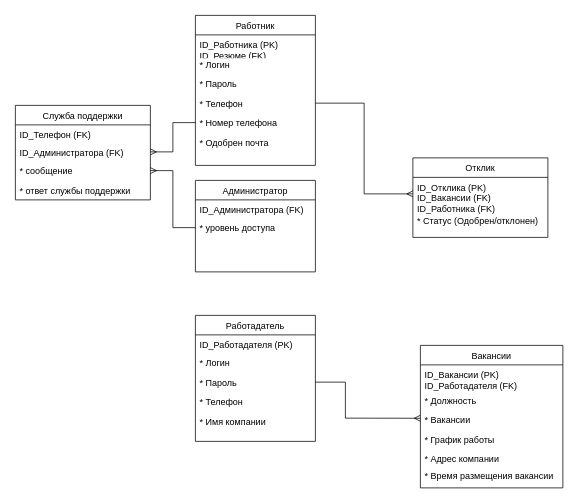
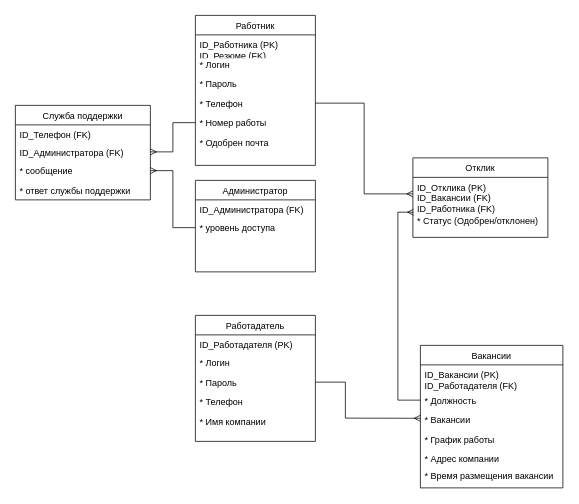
  <mxCell id="0" />
  <mxCell id="1" parent="0" />
  <mxCell id="2" value="Работник" style="swimlane;fontStyle=0;align=center;verticalAlign=top;childLayout=stackLayout;horizontal=1;startSize=26;horizontalStack=0;resizeParent=1;resizeLast=0;collapsible=1;marginBottom=0;rounded=0;shadow=0;strokeWidth=1;" parent="1" vertex="1"><mxGeometry x="260" y="20" width="160" height="200" as="geometry"><mxRectangle x="130" y="380" width="160" height="26" as="alternateBounds" /></mxGeometry></mxCell>
  <mxCell id="3" value="ID_Работника (PK)&#10;ID_Резюме (FK)" style="text;align=left;verticalAlign=top;spacingLeft=4;spacingRight=4;overflow=hidden;rotatable=0;points=[[0,0.5],[1,0.5]];portConstraint=eastwest;" parent="2" vertex="1"><mxGeometry y="26" width="160" height="26" as="geometry" /></mxCell>
  <mxCell id="4" value="* Логин" style="text;align=left;verticalAlign=top;spacingLeft=4;spacingRight=4;overflow=hidden;rotatable=0;points=[[0,0.5],[1,0.5]];portConstraint=eastwest;" parent="2" vertex="1"><mxGeometry y="52" width="160" height="26" as="geometry" /></mxCell>
  <mxCell id="5" value="* Пароль" style="text;align=left;verticalAlign=top;spacingLeft=4;spacingRight=4;overflow=hidden;rotatable=0;points=[[0,0.5],[1,0.5]];portConstraint=eastwest;" parent="2" vertex="1"><mxGeometry y="78" width="160" height="26" as="geometry" /></mxCell>
  <mxCell id="6" value="* Телефон" style="text;align=left;verticalAlign=top;spacingLeft=4;spacingRight=4;overflow=hidden;rotatable=0;points=[[0,0.5],[1,0.5]];portConstraint=eastwest;" parent="2" vertex="1"><mxGeometry y="104" width="160" height="26" as="geometry" /></mxCell>
- <mxCell id="7" value="* Номер телефона" style="text;align=left;verticalAlign=top;spacingLeft=4;spacingRight=4;overflow=hidden;rotatable=0;points=[[0,0.5],[1,0.5]];portConstraint=eastwest;" parent="2" vertex="1"><mxGeometry y="130" width="160" height="26" as="geometry" /></mxCell>
+ <mxCell id="7" value="* Номер работы" style="text;align=left;verticalAlign=top;spacingLeft=4;spacingRight=4;overflow=hidden;rotatable=0;points=[[0,0.5],[1,0.5]];portConstraint=eastwest;" parent="2" vertex="1"><mxGeometry y="130" width="160" height="26" as="geometry" /></mxCell>
  <mxCell id="8" value="* Одобрен почта" style="text;align=left;verticalAlign=top;spacingLeft=4;spacingRight=4;overflow=hidden;rotatable=0;points=[[0,0.5],[1,0.5]];portConstraint=eastwest;" parent="2" vertex="1"><mxGeometry y="156" width="160" height="26" as="geometry" /></mxCell>
  <mxCell id="9" value="Отклик" style="swimlane;fontStyle=0;align=center;verticalAlign=top;childLayout=stackLayout;horizontal=1;startSize=26;horizontalStack=0;resizeParent=1;resizeLast=0;collapsible=1;marginBottom=0;rounded=0;shadow=0;strokeWidth=1;" parent="1" vertex="1"><mxGeometry x="550" y="210" width="180" height="106" as="geometry"><mxRectangle x="130" y="380" width="160" height="26" as="alternateBounds" /></mxGeometry></mxCell>
  <mxCell id="10" value="ID_Отклика (PK)&#10;ID_Вакансии (FK)&#10;ID_Работника (FK)&#10;" style="text;align=left;verticalAlign=top;spacingLeft=4;spacingRight=4;overflow=hidden;rotatable=0;points=[[0,0.5],[1,0.5]];portConstraint=eastwest;" parent="9" vertex="1"><mxGeometry y="26" width="180" height="44" as="geometry" /></mxCell>
  <mxCell id="11" value="* Статус (Одобрен/отклонен)" style="text;align=left;verticalAlign=top;spacingLeft=4;spacingRight=4;overflow=hidden;rotatable=0;points=[[0,0.5],[1,0.5]];portConstraint=eastwest;" parent="9" vertex="1"><mxGeometry y="70" width="180" height="26" as="geometry" /></mxCell>
  <mxCell id="12" value="Вакансии" style="swimlane;fontStyle=0;align=center;verticalAlign=top;childLayout=stackLayout;horizontal=1;startSize=26;horizontalStack=0;resizeParent=1;resizeLast=0;collapsible=1;marginBottom=0;rounded=0;shadow=0;strokeWidth=1;" parent="1" vertex="1"><mxGeometry x="560" y="460" width="190" height="190" as="geometry"><mxRectangle x="130" y="380" width="160" height="26" as="alternateBounds" /></mxGeometry></mxCell>
  <mxCell id="13" value="ID_Вакансии (PK)&#10;ID_Работадателя (FK)&#10;" style="text;align=left;verticalAlign=top;spacingLeft=4;spacingRight=4;overflow=hidden;rotatable=0;points=[[0,0.5],[1,0.5]];portConstraint=eastwest;" parent="12" vertex="1"><mxGeometry y="26" width="190" height="34" as="geometry" /></mxCell>
  <mxCell id="14" value="* Должность" style="text;align=left;verticalAlign=top;spacingLeft=4;spacingRight=4;overflow=hidden;rotatable=0;points=[[0,0.5],[1,0.5]];portConstraint=eastwest;" parent="12" vertex="1"><mxGeometry y="60" width="190" height="26" as="geometry" /></mxCell>
  <mxCell id="15" value="* Вакансии" style="text;align=left;verticalAlign=top;spacingLeft=4;spacingRight=4;overflow=hidden;rotatable=0;points=[[0,0.5],[1,0.5]];portConstraint=eastwest;" parent="12" vertex="1"><mxGeometry y="86" width="190" height="26" as="geometry" /></mxCell>
  <mxCell id="16" value="* График работы" style="text;align=left;verticalAlign=top;spacingLeft=4;spacingRight=4;overflow=hidden;rotatable=0;points=[[0,0.5],[1,0.5]];portConstraint=eastwest;" parent="12" vertex="1"><mxGeometry y="112" width="190" height="26" as="geometry" /></mxCell>
  <mxCell id="17" value="* Адрес компании" style="text;align=left;verticalAlign=top;spacingLeft=4;spacingRight=4;overflow=hidden;rotatable=0;points=[[0,0.5],[1,0.5]];portConstraint=eastwest;" parent="12" vertex="1"><mxGeometry y="138" width="190" height="22" as="geometry" /></mxCell>
  <mxCell id="18" value="* Время размещения вакансии" style="text;align=left;verticalAlign=top;spacingLeft=4;spacingRight=4;overflow=hidden;rotatable=0;points=[[0,0.5],[1,0.5]];portConstraint=eastwest;" parent="12" vertex="1"><mxGeometry y="160" width="190" height="22" as="geometry" /></mxCell>
  <mxCell id="19" value="Работадатель" style="swimlane;fontStyle=0;align=center;verticalAlign=top;childLayout=stackLayout;horizontal=1;startSize=26;horizontalStack=0;resizeParent=1;resizeLast=0;collapsible=1;marginBottom=0;rounded=0;shadow=0;strokeWidth=1;" parent="1" vertex="1"><mxGeometry x="260" y="420" width="160" height="168" as="geometry"><mxRectangle x="130" y="380" width="160" height="26" as="alternateBounds" /></mxGeometry></mxCell>
  <mxCell id="20" value="ID_Работадателя (PK)" style="text;align=left;verticalAlign=top;spacingLeft=4;spacingRight=4;overflow=hidden;rotatable=0;points=[[0,0.5],[1,0.5]];portConstraint=eastwest;" parent="19" vertex="1"><mxGeometry y="26" width="160" height="24" as="geometry" /></mxCell>
  <mxCell id="21" value="* Логин " style="text;align=left;verticalAlign=top;spacingLeft=4;spacingRight=4;overflow=hidden;rotatable=0;points=[[0,0.5],[1,0.5]];portConstraint=eastwest;" parent="19" vertex="1"><mxGeometry y="50" width="160" height="26" as="geometry" /></mxCell>
  <mxCell id="22" value="* Пароль" style="text;align=left;verticalAlign=top;spacingLeft=4;spacingRight=4;overflow=hidden;rotatable=0;points=[[0,0.5],[1,0.5]];portConstraint=eastwest;" parent="19" vertex="1"><mxGeometry y="76" width="160" height="26" as="geometry" /></mxCell>
  <mxCell id="23" value="* Телефон" style="text;align=left;verticalAlign=top;spacingLeft=4;spacingRight=4;overflow=hidden;rotatable=0;points=[[0,0.5],[1,0.5]];portConstraint=eastwest;" parent="19" vertex="1"><mxGeometry y="102" width="160" height="26" as="geometry" /></mxCell>
  <mxCell id="24" value="* Имя компании" style="text;align=left;verticalAlign=top;spacingLeft=4;spacingRight=4;overflow=hidden;rotatable=0;points=[[0,0.5],[1,0.5]];portConstraint=eastwest;" parent="19" vertex="1"><mxGeometry y="128" width="160" height="26" as="geometry" /></mxCell>
  <mxCell id="25" value="" style="endArrow=ERmany;html=1;rounded=0;exitX=1;exitY=0.5;exitDx=0;exitDy=0;entryX=-0.003;entryY=0.046;entryDx=0;entryDy=0;entryPerimeter=0;endFill=0;" parent="1" edge="1" source="22"><mxGeometry width="50" height="50" relative="1" as="geometry"><mxPoint x="420.48" y="370" as="sourcePoint" /><mxPoint x="560" y="557.196" as="targetPoint" /><Array as="points"><mxPoint x="460" y="509" /><mxPoint x="460" y="557" /></Array></mxGeometry></mxCell>
  <mxCell id="26" style="edgeStyle=orthogonalEdgeStyle;rounded=0;orthogonalLoop=1;jettySize=auto;html=1;exitX=1;exitY=0.5;exitDx=0;exitDy=0;entryX=0;entryY=0.5;entryDx=0;entryDy=0;endArrow=ERmany;endFill=0;" parent="1" source="6" target="10" edge="1"><mxGeometry relative="1" as="geometry" /></mxCell>
+ <mxCell id="27" style="edgeStyle=orthogonalEdgeStyle;rounded=0;orthogonalLoop=1;jettySize=auto;html=1;exitX=0;exitY=0.5;exitDx=0;exitDy=0;entryX=0.005;entryY=0.093;entryDx=0;entryDy=0;entryPerimeter=0;endArrow=ERmany;endFill=0;" parent="1" source="14" target="11" edge="1"><mxGeometry relative="1" as="geometry" /></mxCell>
  <mxCell id="28" value="Служба поддержки" style="swimlane;fontStyle=0;align=center;verticalAlign=top;childLayout=stackLayout;horizontal=1;startSize=26;horizontalStack=0;resizeParent=1;resizeLast=0;collapsible=1;marginBottom=0;rounded=0;shadow=0;strokeWidth=1;" vertex="1" parent="1"><mxGeometry x="20" y="140" width="180" height="126" as="geometry"><mxRectangle x="130" y="380" width="160" height="26" as="alternateBounds" /></mxGeometry></mxCell>
  <mxCell id="29" value="ID_Телефон (FK)&#10;" style="text;align=left;verticalAlign=top;spacingLeft=4;spacingRight=4;overflow=hidden;rotatable=0;points=[[0,0.5],[1,0.5]];portConstraint=eastwest;" vertex="1" parent="28"><mxGeometry y="26" width="180" height="24" as="geometry" /></mxCell>
  <mxCell id="30" value="ID_Администратора (FK)&#10;" style="text;align=left;verticalAlign=top;spacingLeft=4;spacingRight=4;overflow=hidden;rotatable=0;points=[[0,0.5],[1,0.5]];portConstraint=eastwest;" vertex="1" parent="28"><mxGeometry y="50" width="180" height="24" as="geometry" /></mxCell>
  <mxCell id="31" value="* сообщение" style="text;align=left;verticalAlign=top;spacingLeft=4;spacingRight=4;overflow=hidden;rotatable=0;points=[[0,0.5],[1,0.5]];portConstraint=eastwest;" vertex="1" parent="28"><mxGeometry y="74" width="180" height="26" as="geometry" /></mxCell>
  <mxCell id="32" value="* ответ службы поддержки" style="text;align=left;verticalAlign=top;spacingLeft=4;spacingRight=4;overflow=hidden;rotatable=0;points=[[0,0.5],[1,0.5]];portConstraint=eastwest;" vertex="1" parent="28"><mxGeometry y="100" width="180" height="26" as="geometry" /></mxCell>
  <mxCell id="33" value="Администратор" style="swimlane;fontStyle=0;align=center;verticalAlign=top;childLayout=stackLayout;horizontal=1;startSize=26;horizontalStack=0;resizeParent=1;resizeLast=0;collapsible=1;marginBottom=0;rounded=0;shadow=0;strokeWidth=1;" vertex="1" parent="1"><mxGeometry x="260" y="240" width="160" height="122" as="geometry"><mxRectangle x="130" y="380" width="160" height="26" as="alternateBounds" /></mxGeometry></mxCell>
  <mxCell id="34" value="ID_Администратора (FK)&#10;" style="text;align=left;verticalAlign=top;spacingLeft=4;spacingRight=4;overflow=hidden;rotatable=0;points=[[0,0.5],[1,0.5]];portConstraint=eastwest;" vertex="1" parent="33"><mxGeometry y="26" width="160" height="24" as="geometry" /></mxCell>
  <mxCell id="35" value="* уровень доступа" style="text;align=left;verticalAlign=top;spacingLeft=4;spacingRight=4;overflow=hidden;rotatable=0;points=[[0,0.5],[1,0.5]];portConstraint=eastwest;" vertex="1" parent="33"><mxGeometry y="50" width="160" height="26" as="geometry" /></mxCell>
  <mxCell id="36" style="edgeStyle=orthogonalEdgeStyle;rounded=0;orthogonalLoop=1;jettySize=auto;html=1;exitX=1;exitY=0.5;exitDx=0;exitDy=0;entryX=0;entryY=0.5;entryDx=0;entryDy=0;endArrow=none;endFill=0;startArrow=ERmany;startFill=0;" edge="1" parent="1" source="31" target="35"><mxGeometry relative="1" as="geometry" /></mxCell>
  <mxCell id="37" style="edgeStyle=orthogonalEdgeStyle;rounded=0;orthogonalLoop=1;jettySize=auto;html=1;exitX=0;exitY=0.5;exitDx=0;exitDy=0;entryX=1;entryY=0.5;entryDx=0;entryDy=0;endArrow=ERmany;endFill=0;" edge="1" parent="1" source="7" target="30"><mxGeometry relative="1" as="geometry" /></mxCell>
